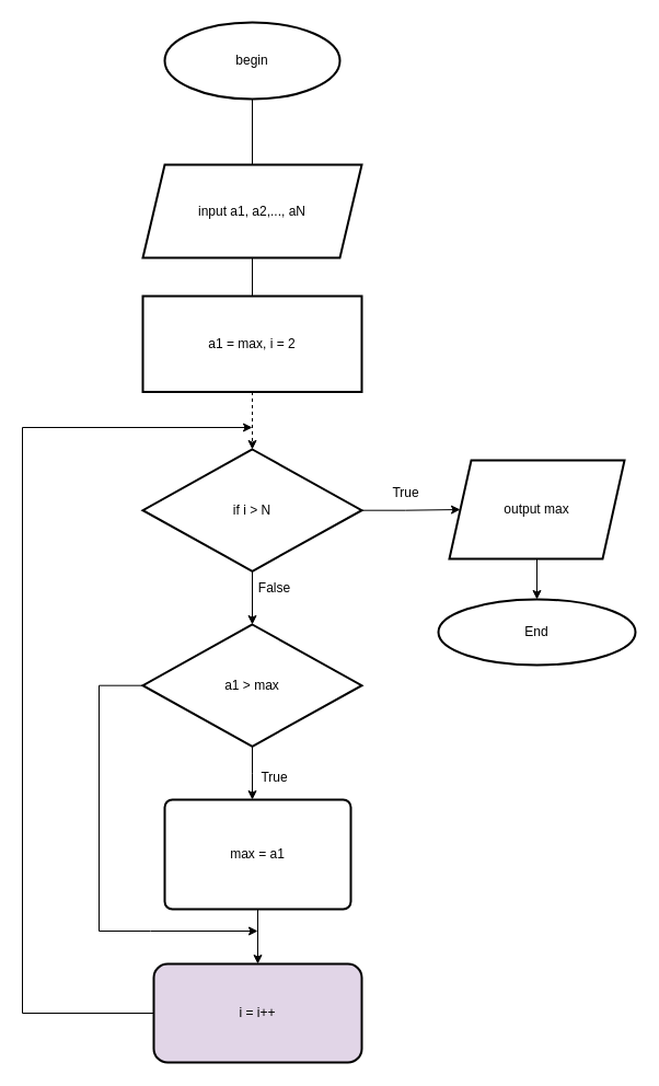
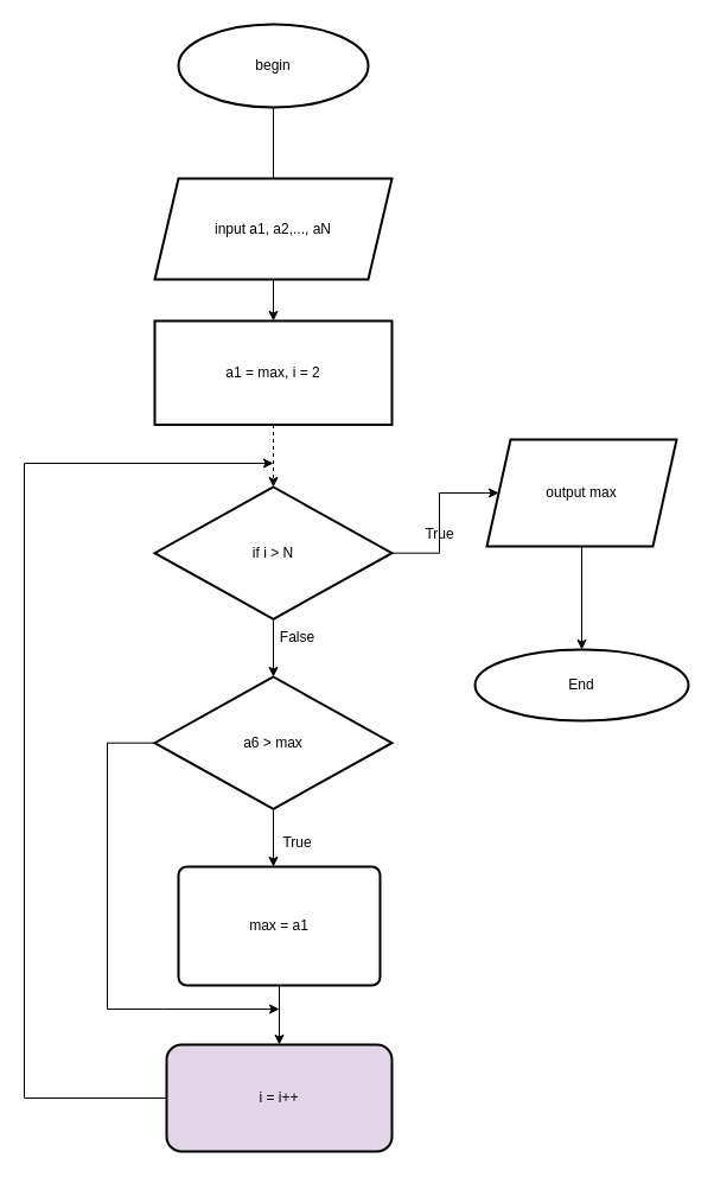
  <mxCell id="0" />
  <mxCell id="1" parent="0" />
  <mxCell id="2" value="" style="edgeStyle=orthogonalEdgeStyle;rounded=0;orthogonalLoop=1;jettySize=auto;html=1;endArrow=none;" edge="1" parent="1" source="3" target="5"><mxGeometry relative="1" as="geometry" /></mxCell>
  <mxCell id="3" value="begin" style="strokeWidth=2;html=1;shape=mxgraph.flowchart.start_1;whiteSpace=wrap;" vertex="1" parent="1"><mxGeometry x="150" y="20" width="160" height="70" as="geometry" /></mxCell>
- <mxCell id="4" value="" style="edgeStyle=orthogonalEdgeStyle;rounded=0;orthogonalLoop=1;jettySize=auto;html=1;endArrow=none;" edge="1" parent="1" source="5" target="7"><mxGeometry relative="1" as="geometry" /></mxCell>
+ <mxCell id="4" value="" style="edgeStyle=orthogonalEdgeStyle;rounded=0;orthogonalLoop=1;jettySize=auto;html=1;" edge="1" parent="1" source="5" target="7"><mxGeometry relative="1" as="geometry" /></mxCell>
  <mxCell id="5" value="input a1, a2,..., aN" style="shape=parallelogram;perimeter=parallelogramPerimeter;whiteSpace=wrap;html=1;fixedSize=1;strokeWidth=2;" vertex="1" parent="1"><mxGeometry x="130" y="150" width="200" height="85" as="geometry" /></mxCell>
  <mxCell id="6" value="" style="edgeStyle=orthogonalEdgeStyle;rounded=0;orthogonalLoop=1;jettySize=auto;html=1;dashed=1;" edge="1" parent="1" source="7" target="10"><mxGeometry relative="1" as="geometry" /></mxCell>
  <mxCell id="7" value="a1 = max, i = 2" style="whiteSpace=wrap;html=1;strokeWidth=2;" vertex="1" parent="1"><mxGeometry x="130" y="270" width="200" height="87.5" as="geometry" /></mxCell>
  <mxCell id="8" value="" style="edgeStyle=orthogonalEdgeStyle;rounded=0;orthogonalLoop=1;jettySize=auto;html=1;" edge="1" parent="1" source="10" target="12"><mxGeometry relative="1" as="geometry" /></mxCell>
  <mxCell id="9" value="" style="edgeStyle=orthogonalEdgeStyle;rounded=0;orthogonalLoop=1;jettySize=auto;html=1;" edge="1" parent="1" source="10" target="17"><mxGeometry relative="1" as="geometry" /></mxCell>
  <mxCell id="10" value="if i &amp;gt; N" style="rhombus;whiteSpace=wrap;html=1;strokeWidth=2;" vertex="1" parent="1"><mxGeometry x="130" y="410" width="200" height="111.25" as="geometry" /></mxCell>
  <mxCell id="11" value="" style="edgeStyle=orthogonalEdgeStyle;rounded=0;orthogonalLoop=1;jettySize=auto;html=1;" edge="1" parent="1" source="12" target="14"><mxGeometry relative="1" as="geometry" /></mxCell>
- <mxCell id="12" value="output max" style="shape=parallelogram;perimeter=parallelogramPerimeter;whiteSpace=wrap;html=1;fixedSize=1;strokeWidth=2;" vertex="1" parent="1"><mxGeometry x="410" y="420" width="160" height="90.01" as="geometry" /></mxCell>
+ <mxCell id="12" value="output max" style="shape=parallelogram;perimeter=parallelogramPerimeter;whiteSpace=wrap;html=1;fixedSize=1;strokeWidth=2;" vertex="1" parent="1"><mxGeometry x="410" y="370" width="160" height="90.01" as="geometry" /></mxCell>
  <mxCell id="13" value="True" style="text;html=1;resizable=0;autosize=1;align=center;verticalAlign=middle;points=[];fillColor=none;strokeColor=none;rounded=0;" vertex="1" parent="1"><mxGeometry x="350" y="440" width="40" height="20" as="geometry" /></mxCell>
  <mxCell id="14" value="End" style="ellipse;whiteSpace=wrap;html=1;strokeWidth=2;" vertex="1" parent="1"><mxGeometry x="400" y="547" width="180" height="60" as="geometry" /></mxCell>
  <mxCell id="15" value="" style="edgeStyle=orthogonalEdgeStyle;rounded=0;orthogonalLoop=1;jettySize=auto;html=1;" edge="1" parent="1" source="17"><mxGeometry relative="1" as="geometry"><mxPoint x="230" y="730" as="targetPoint" /></mxGeometry></mxCell>
  <mxCell id="16" style="edgeStyle=orthogonalEdgeStyle;rounded=0;orthogonalLoop=1;jettySize=auto;html=1;" edge="1" parent="1" source="17"><mxGeometry relative="1" as="geometry"><mxPoint x="235" y="850" as="targetPoint" /><Array as="points"><mxPoint x="90" y="626" /><mxPoint x="90" y="850" /><mxPoint x="137" y="850" /></Array></mxGeometry></mxCell>
- <mxCell id="17" value="a1 &amp;gt; max" style="rhombus;whiteSpace=wrap;html=1;strokeWidth=2;" vertex="1" parent="1"><mxGeometry x="130" y="570" width="200" height="111.25" as="geometry" /></mxCell>
+ <mxCell id="17" value="a6 &amp;gt; max" style="rhombus;whiteSpace=wrap;html=1;strokeWidth=2;" vertex="1" parent="1"><mxGeometry x="130" y="570" width="200" height="111.25" as="geometry" /></mxCell>
  <mxCell id="18" value="False" style="text;html=1;resizable=0;autosize=1;align=center;verticalAlign=middle;points=[];fillColor=none;strokeColor=none;rounded=0;" vertex="1" parent="1"><mxGeometry x="225" y="527" width="50" height="20" as="geometry" /></mxCell>
  <mxCell id="19" value="" style="edgeStyle=orthogonalEdgeStyle;rounded=0;orthogonalLoop=1;jettySize=auto;html=1;" edge="1" parent="1" source="20" target="22"><mxGeometry relative="1" as="geometry" /></mxCell>
  <mxCell id="20" value="max = a1" style="rounded=1;whiteSpace=wrap;html=1;absoluteArcSize=1;arcSize=14;strokeWidth=2;" vertex="1" parent="1"><mxGeometry x="150" y="730" width="170" height="100" as="geometry" /></mxCell>
  <mxCell id="21" style="edgeStyle=orthogonalEdgeStyle;rounded=0;orthogonalLoop=1;jettySize=auto;html=1;" edge="1" parent="1" source="22"><mxGeometry relative="1" as="geometry"><mxPoint x="230" y="390" as="targetPoint" /><Array as="points"><mxPoint x="20" y="925" /><mxPoint x="20" y="390" /></Array></mxGeometry></mxCell>
  <mxCell id="22" value="i = i++" style="whiteSpace=wrap;html=1;rounded=1;strokeWidth=2;arcSize=14;fillColor=#e1d5e7;" vertex="1" parent="1"><mxGeometry x="140" y="880" width="190" height="90" as="geometry" /></mxCell>
  <mxCell id="23" value="True" style="text;html=1;resizable=0;autosize=1;align=center;verticalAlign=middle;points=[];fillColor=none;strokeColor=none;rounded=0;" vertex="1" parent="1"><mxGeometry x="230" y="700" width="40" height="20" as="geometry" /></mxCell>
